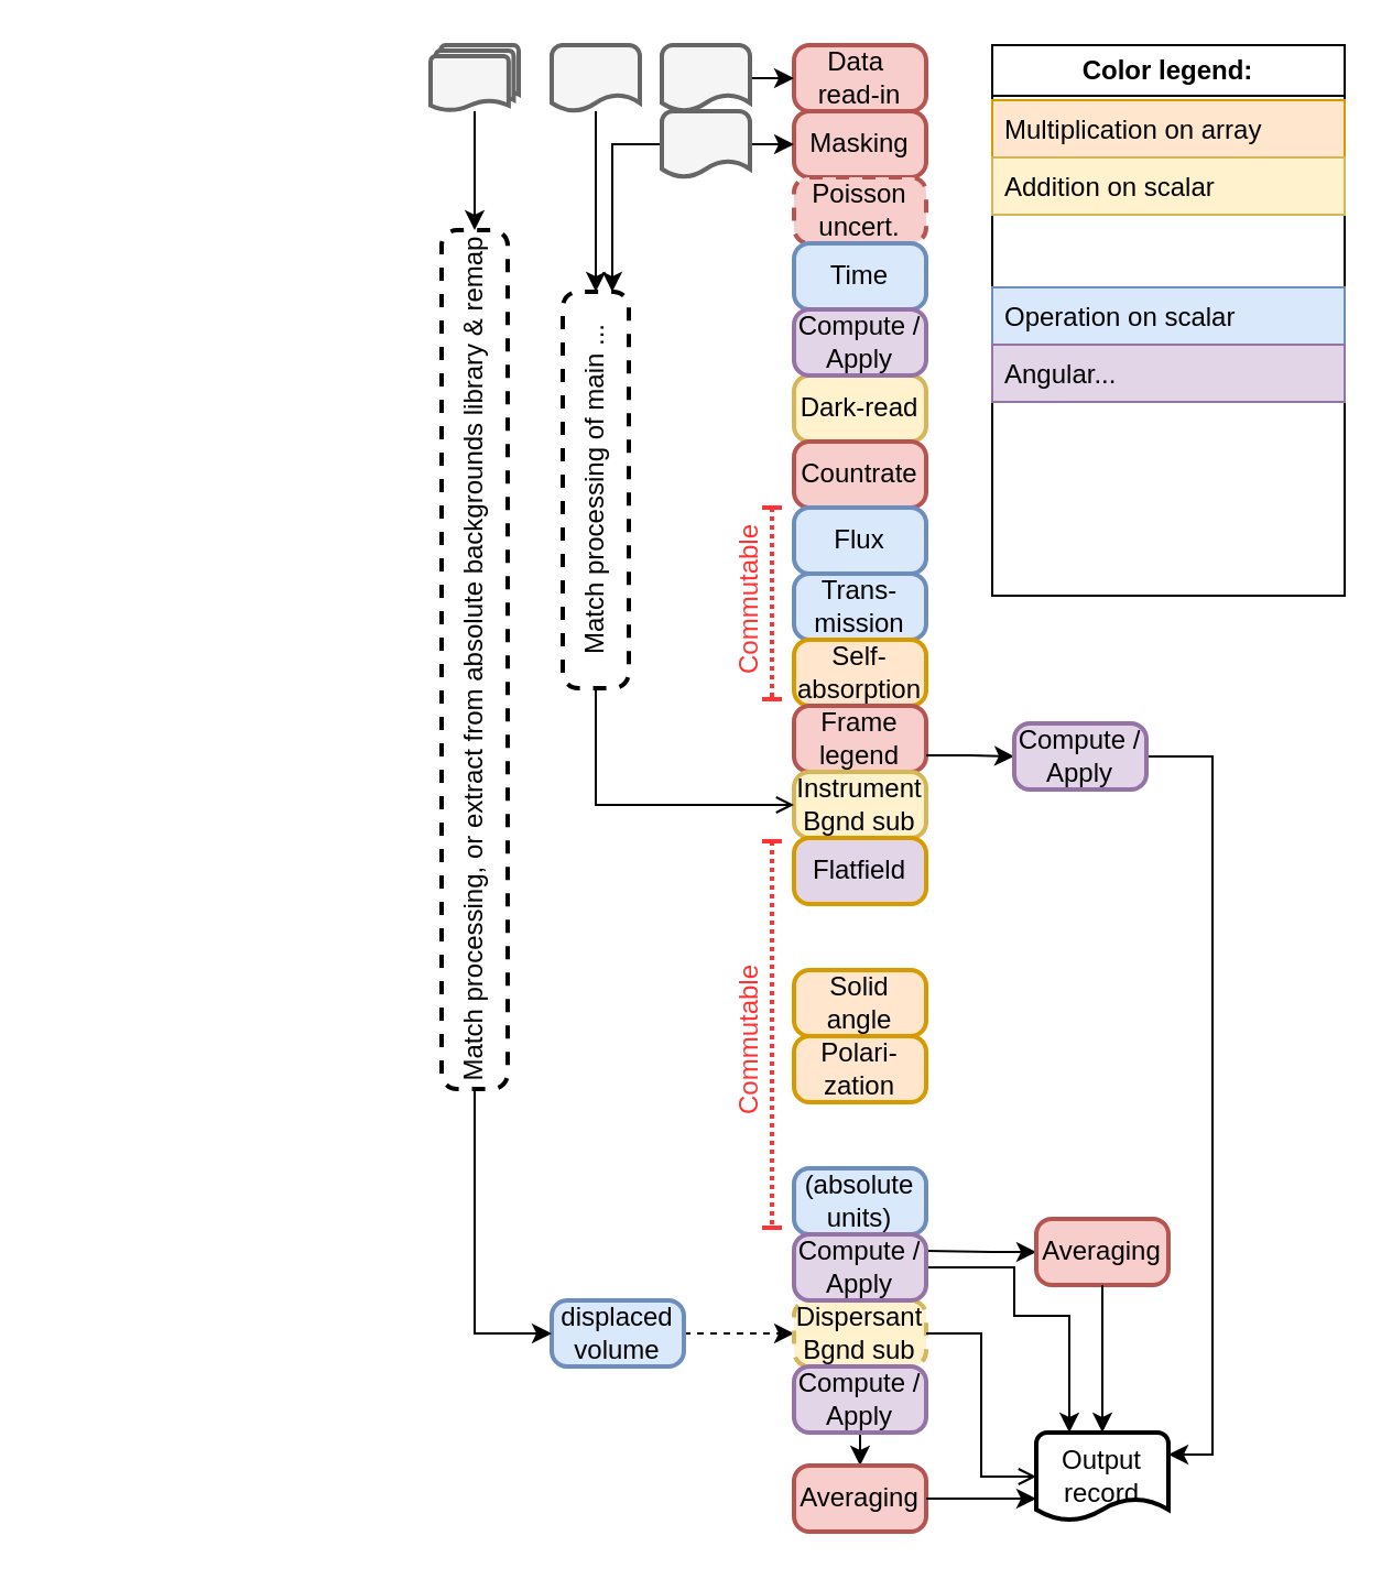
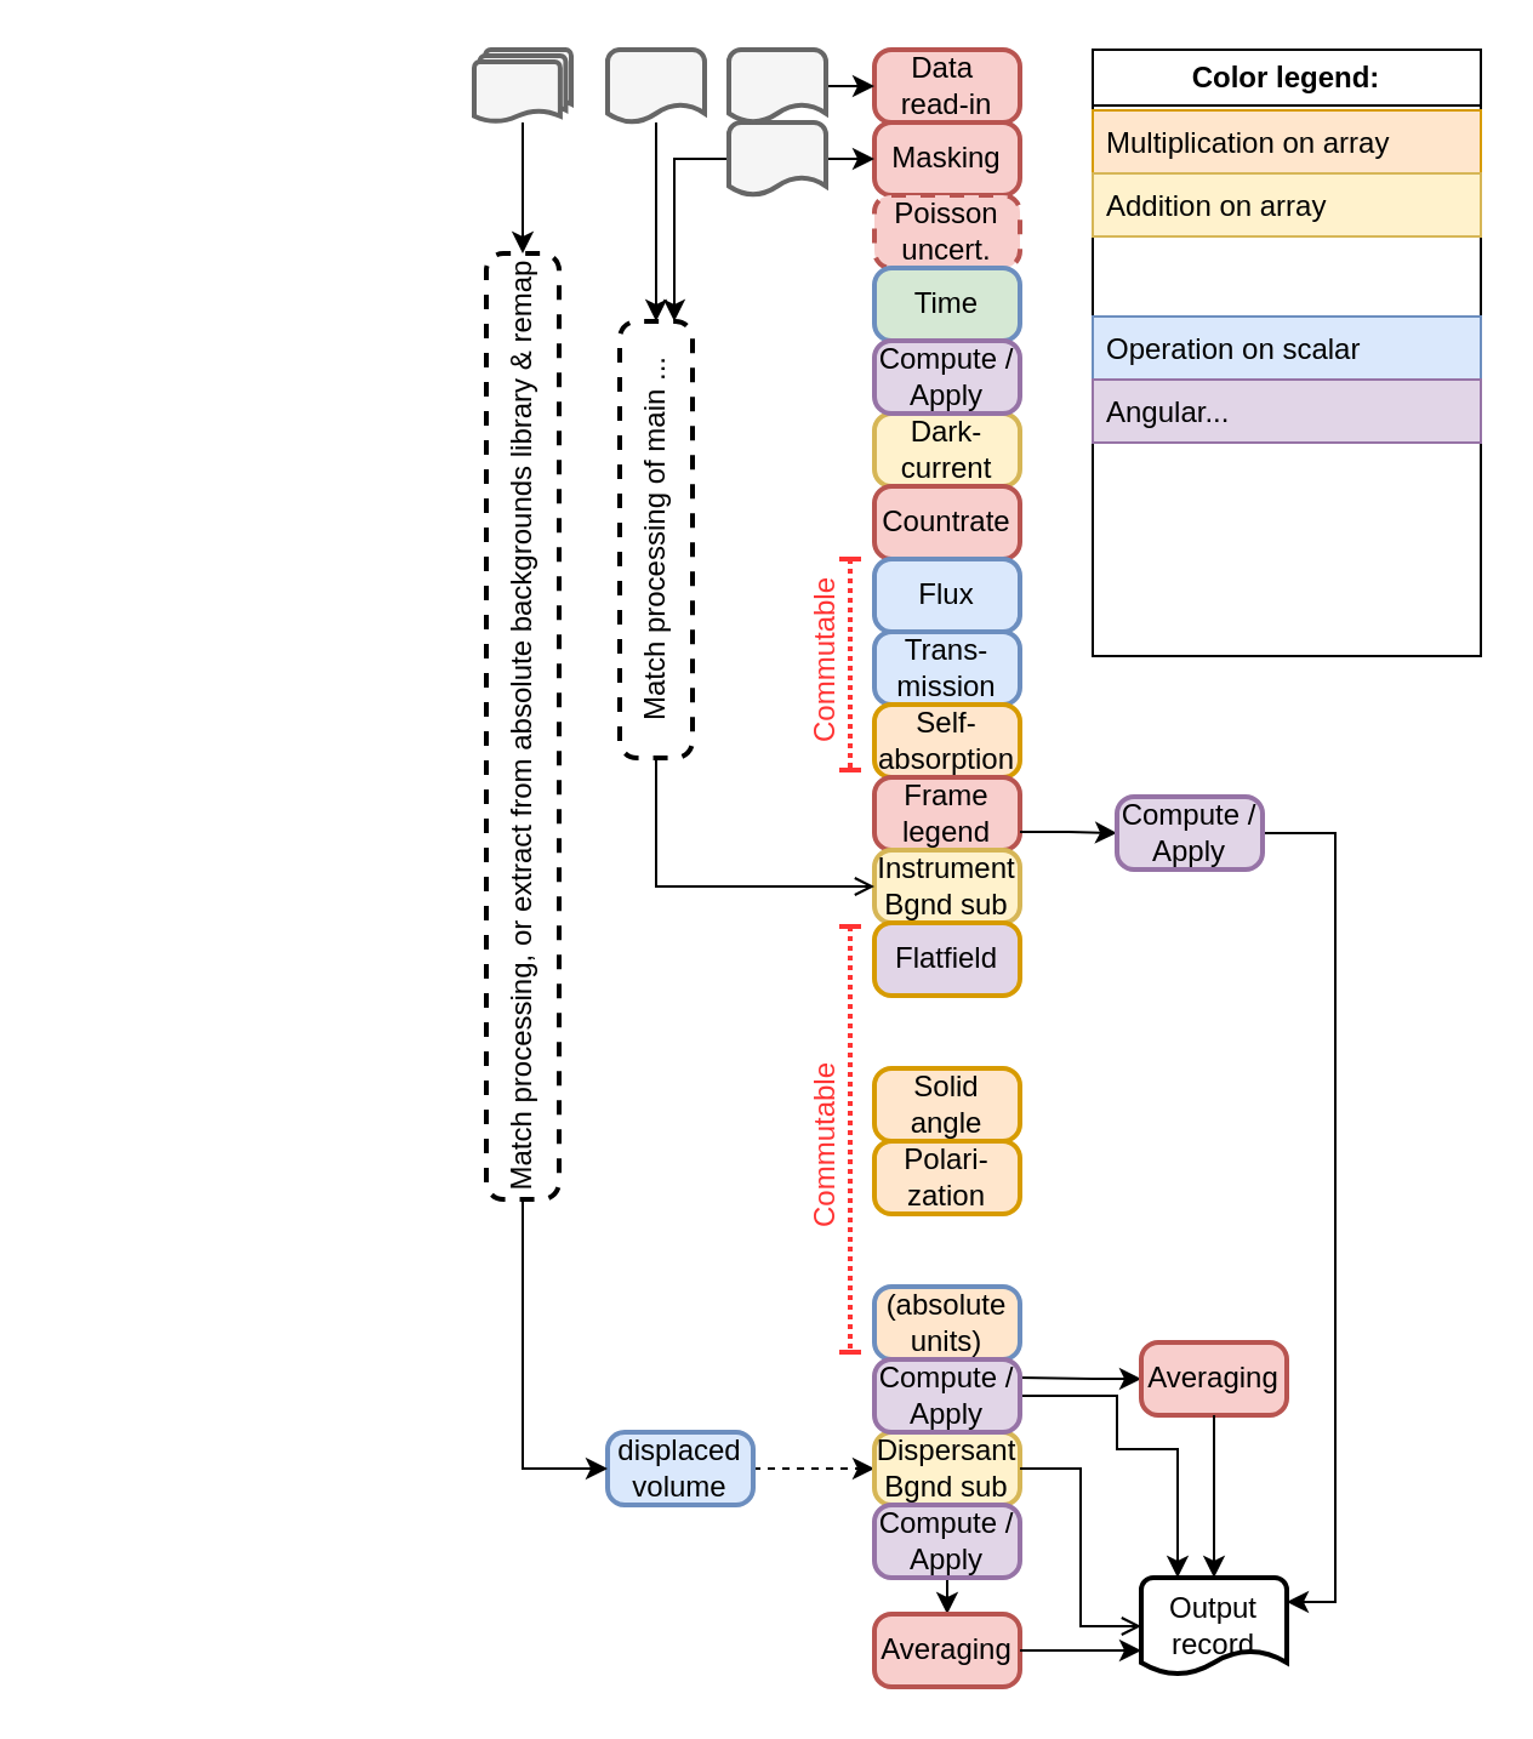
  <mxCell id="0" />
  <mxCell id="1" parent="0" />
  <mxCell id="2" style="edgeStyle=orthogonalEdgeStyle;rounded=0;orthogonalLoop=1;jettySize=auto;html=1;exitX=1;exitY=0.5;exitDx=0;exitDy=0;entryX=1;entryY=0.25;entryDx=0;entryDy=0;entryPerimeter=0;" parent="1" source="54" target="31" edge="1"><mxGeometry relative="1" as="geometry"><Array as="points"><mxPoint x="550" y="343" /><mxPoint x="550" y="660" /></Array></mxGeometry></mxCell>
  <mxCell id="3" value="Masking" style="rounded=1;whiteSpace=wrap;html=1;absoluteArcSize=1;arcSize=14;strokeWidth=2;fillColor=#f8cecc;strokeColor=#b85450;" parent="1" vertex="1"><mxGeometry x="360" y="50" width="60" height="30" as="geometry" /></mxCell>
  <mxCell id="4" style="edgeStyle=orthogonalEdgeStyle;rounded=0;orthogonalLoop=1;jettySize=auto;html=1;exitX=1;exitY=0.5;exitDx=0;exitDy=0;exitPerimeter=0;" parent="1" source="6" edge="1"><mxGeometry relative="1" as="geometry"><mxPoint x="360" y="65" as="targetPoint" /></mxGeometry></mxCell>
  <mxCell id="5" style="edgeStyle=orthogonalEdgeStyle;rounded=0;orthogonalLoop=1;jettySize=auto;html=1;exitX=0;exitY=0.5;exitDx=0;exitDy=0;exitPerimeter=0;entryX=1;entryY=0.75;entryDx=0;entryDy=0;" parent="1" source="6" target="28" edge="1"><mxGeometry relative="1" as="geometry"><mxPoint x="277.5" y="132" as="targetPoint" /><Array as="points"><mxPoint x="277" y="65" /></Array></mxGeometry></mxCell>
  <mxCell id="6" value="&lt;div&gt;&lt;/div&gt;" style="strokeWidth=2;html=1;shape=mxgraph.flowchart.document2;whiteSpace=wrap;size=0.25;fillColor=#f5f5f5;fontColor=#333333;strokeColor=#666666;" parent="1" vertex="1"><mxGeometry x="300" y="50" width="40" height="30" as="geometry" /></mxCell>
  <mxCell id="7" value="Poisson uncert." style="rounded=1;whiteSpace=wrap;html=1;absoluteArcSize=1;arcSize=14;strokeWidth=2;fillColor=#f8cecc;strokeColor=#b85450;dashed=1;" parent="1" vertex="1"><mxGeometry x="360" y="80" width="60" height="30" as="geometry" /></mxCell>
- <mxCell id="8" value="Dark-read" style="rounded=1;whiteSpace=wrap;html=1;absoluteArcSize=1;arcSize=14;strokeWidth=2;fillColor=#fff2cc;strokeColor=#d6b656;" parent="1" vertex="1"><mxGeometry x="360" y="170" width="60" height="30" as="geometry" /></mxCell>
- <mxCell id="9" value="Time" style="rounded=1;whiteSpace=wrap;html=1;absoluteArcSize=1;arcSize=14;strokeWidth=2;fillColor=#dae8fc;strokeColor=#6c8ebf;" parent="1" vertex="1"><mxGeometry x="360" y="110" width="60" height="30" as="geometry" /></mxCell>
+ <mxCell id="8" value="Dark-current" style="rounded=1;whiteSpace=wrap;html=1;absoluteArcSize=1;arcSize=14;strokeWidth=2;fillColor=#fff2cc;strokeColor=#d6b656;" parent="1" vertex="1"><mxGeometry x="360" y="170" width="60" height="30" as="geometry" /></mxCell>
+ <mxCell id="9" value="Time" style="rounded=1;whiteSpace=wrap;html=1;absoluteArcSize=1;arcSize=14;strokeWidth=2;fillColor=#d5e8d4;strokeColor=#6c8ebf;" parent="1" vertex="1"><mxGeometry x="360" y="110" width="60" height="30" as="geometry" /></mxCell>
  <mxCell id="10" value="Countrate" style="rounded=1;whiteSpace=wrap;html=1;absoluteArcSize=1;arcSize=14;strokeWidth=2;fillColor=#f8cecc;strokeColor=#b85450;" parent="1" vertex="1"><mxGeometry x="360" y="200" width="60" height="30" as="geometry" /></mxCell>
  <mxCell id="11" value="Flux" style="rounded=1;whiteSpace=wrap;html=1;absoluteArcSize=1;arcSize=14;strokeWidth=2;fillColor=#dae8fc;strokeColor=#6c8ebf;" parent="1" vertex="1"><mxGeometry x="360" y="230" width="60" height="30" as="geometry" /></mxCell>
  <mxCell id="12" value="Trans-mission" style="rounded=1;whiteSpace=wrap;html=1;absoluteArcSize=1;arcSize=14;strokeWidth=2;fillColor=#dae8fc;strokeColor=#6c8ebf;" parent="1" vertex="1"><mxGeometry x="360" y="260" width="60" height="30" as="geometry" /></mxCell>
  <mxCell id="13" value="Self-absorption" style="rounded=1;whiteSpace=wrap;html=1;absoluteArcSize=1;arcSize=14;strokeWidth=2;fillColor=#ffe6cc;strokeColor=#d79b00;" parent="1" vertex="1"><mxGeometry x="360" y="290" width="60" height="30" as="geometry" /></mxCell>
  <mxCell id="14" value="Frame legend" style="rounded=1;whiteSpace=wrap;html=1;absoluteArcSize=1;arcSize=14;strokeWidth=2;fillColor=#f8cecc;strokeColor=#b85450;" parent="1" vertex="1"><mxGeometry x="360" y="320" width="60" height="30" as="geometry" /></mxCell>
  <mxCell id="15" value="Instrument Bgnd sub" style="rounded=1;whiteSpace=wrap;html=1;absoluteArcSize=1;arcSize=14;strokeWidth=2;fillColor=#fff2cc;strokeColor=#d6b656;" parent="1" vertex="1"><mxGeometry x="360" y="350" width="60" height="30" as="geometry" /></mxCell>
  <mxCell id="16" value="Flatfield" style="rounded=1;whiteSpace=wrap;html=1;absoluteArcSize=1;arcSize=14;strokeWidth=2;fillColor=#e1d5e7;strokeColor=#d79b00;" parent="1" vertex="1"><mxGeometry x="360" y="380" width="60" height="30" as="geometry" /></mxCell>
  <mxCell id="17" value="Solid angle" style="rounded=1;whiteSpace=wrap;html=1;absoluteArcSize=1;arcSize=14;strokeWidth=2;fillColor=#ffe6cc;strokeColor=#d79b00;" parent="1" vertex="1"><mxGeometry x="360" y="440" width="60" height="30" as="geometry" /></mxCell>
  <mxCell id="18" value="Polari-zation" style="rounded=1;whiteSpace=wrap;html=1;absoluteArcSize=1;arcSize=14;strokeWidth=2;fillColor=#ffe6cc;strokeColor=#d79b00;" parent="1" vertex="1"><mxGeometry x="360" y="470" width="60" height="30" as="geometry" /></mxCell>
  <mxCell id="19" style="edgeStyle=orthogonalEdgeStyle;rounded=0;orthogonalLoop=1;jettySize=auto;html=1;exitX=1;exitY=0.25;exitDx=0;exitDy=0;entryX=0;entryY=0.5;entryDx=0;entryDy=0;" parent="1" source="55" target="44" edge="1"><mxGeometry relative="1" as="geometry"><Array as="points"><mxPoint x="450" y="568" /><mxPoint x="470" y="567" /></Array></mxGeometry></mxCell>
- <mxCell id="20" value="(absolute units)" style="rounded=1;whiteSpace=wrap;html=1;absoluteArcSize=1;arcSize=14;strokeWidth=2;fillColor=#dae8fc;strokeColor=#6c8ebf;" parent="1" vertex="1"><mxGeometry x="360" y="530" width="60" height="30" as="geometry" /></mxCell>
+ <mxCell id="20" value="(absolute units)" style="rounded=1;whiteSpace=wrap;html=1;absoluteArcSize=1;arcSize=14;strokeWidth=2;fillColor=#ffe6cc;strokeColor=#6c8ebf;" parent="1" vertex="1"><mxGeometry x="360" y="530" width="60" height="30" as="geometry" /></mxCell>
  <mxCell id="21" style="edgeStyle=orthogonalEdgeStyle;rounded=0;orthogonalLoop=1;jettySize=auto;html=1;exitX=1;exitY=0.5;exitDx=0;exitDy=0;entryX=0;entryY=0.5;entryDx=0;entryDy=0;dashed=1;" parent="1" source="22" target="24" edge="1"><mxGeometry relative="1" as="geometry" /></mxCell>
  <mxCell id="22" value="displaced volume" style="rounded=1;whiteSpace=wrap;html=1;absoluteArcSize=1;arcSize=14;strokeWidth=2;fillColor=#dae8fc;strokeColor=#6c8ebf;" parent="1" vertex="1"><mxGeometry x="250" y="590" width="60" height="30" as="geometry" /></mxCell>
  <mxCell id="23" style="edgeStyle=orthogonalEdgeStyle;rounded=0;orthogonalLoop=1;jettySize=auto;html=1;exitX=0.5;exitY=1;exitDx=0;exitDy=0;entryX=0.5;entryY=0;entryDx=0;entryDy=0;" parent="1" source="56" target="25" edge="1"><mxGeometry relative="1" as="geometry" /></mxCell>
- <mxCell id="24" value="Dispersant Bgnd sub" style="rounded=1;whiteSpace=wrap;html=1;absoluteArcSize=1;arcSize=14;strokeWidth=2;fillColor=#fff2cc;strokeColor=#d6b656;dashed=1;" parent="1" vertex="1"><mxGeometry x="360" y="590" width="60" height="30" as="geometry" /></mxCell>
+ <mxCell id="24" value="Dispersant Bgnd sub" style="rounded=1;whiteSpace=wrap;html=1;absoluteArcSize=1;arcSize=14;strokeWidth=2;fillColor=#fff2cc;strokeColor=#d6b656;" parent="1" vertex="1"><mxGeometry x="360" y="590" width="60" height="30" as="geometry" /></mxCell>
  <mxCell id="25" value="Averaging" style="rounded=1;whiteSpace=wrap;html=1;absoluteArcSize=1;arcSize=14;strokeWidth=2;fillColor=#f8cecc;strokeColor=#b85450;" parent="1" vertex="1"><mxGeometry x="360" y="665" width="60" height="30" as="geometry" /></mxCell>
  <mxCell id="26" value="Data&amp;nbsp;&lt;div&gt;read-in&lt;/div&gt;" style="rounded=1;whiteSpace=wrap;html=1;absoluteArcSize=1;arcSize=14;strokeWidth=2;fillColor=#f8cecc;strokeColor=#b85450;" parent="1" vertex="1"><mxGeometry x="360" y="20" width="60" height="30" as="geometry" /></mxCell>
  <mxCell id="27" style="edgeStyle=orthogonalEdgeStyle;rounded=0;orthogonalLoop=1;jettySize=auto;html=1;exitX=0;exitY=0.5;exitDx=0;exitDy=0;entryX=0;entryY=0.5;entryDx=0;entryDy=0;endArrow=open;" parent="1" source="28" target="15" edge="1"><mxGeometry relative="1" as="geometry"><mxPoint x="360" y="395" as="targetPoint" /><Array as="points"><mxPoint x="270" y="365" /></Array></mxGeometry></mxCell>
  <mxCell id="28" value="Match processing of main ..." style="rounded=1;whiteSpace=wrap;html=1;absoluteArcSize=1;arcSize=14;strokeWidth=2;dashed=1;strokeColor=#000000;rotation=270;" parent="1" vertex="1"><mxGeometry x="180" y="207" width="180" height="30" as="geometry" /></mxCell>
  <mxCell id="29" style="edgeStyle=orthogonalEdgeStyle;rounded=0;orthogonalLoop=1;jettySize=auto;html=1;exitX=0;exitY=0.5;exitDx=0;exitDy=0;entryX=0;entryY=0.5;entryDx=0;entryDy=0;" parent="1" source="30" target="22" edge="1"><mxGeometry relative="1" as="geometry"><mxPoint x="215" y="517" as="targetPoint" /></mxGeometry></mxCell>
  <mxCell id="30" value="Match processing, or extract from absolute backgrounds library &amp;amp; remap" style="rounded=1;whiteSpace=wrap;html=1;absoluteArcSize=1;arcSize=14;strokeWidth=2;dashed=1;strokeColor=#000000;rotation=-90;" parent="1" vertex="1"><mxGeometry x="20" y="284" width="390" height="30" as="geometry" /></mxCell>
  <mxCell id="31" value="Output record" style="strokeWidth=2;html=1;shape=mxgraph.flowchart.document2;whiteSpace=wrap;size=0.25;" parent="1" vertex="1"><mxGeometry x="470" y="650" width="60" height="40" as="geometry" /></mxCell>
  <mxCell id="32" style="edgeStyle=orthogonalEdgeStyle;rounded=0;orthogonalLoop=1;jettySize=auto;html=1;exitX=1;exitY=0.5;exitDx=0;exitDy=0;entryX=0;entryY=0.75;entryDx=0;entryDy=0;entryPerimeter=0;" parent="1" source="25" target="31" edge="1"><mxGeometry relative="1" as="geometry" /></mxCell>
  <mxCell id="33" value="" style="endArrow=baseDash;dashed=1;html=1;strokeWidth=2;rounded=0;strokeColor=#FF3333;startArrow=baseDash;startFill=0;endFill=0;dashPattern=1 1;" parent="1" edge="1"><mxGeometry width="50" height="50" relative="1" as="geometry"><mxPoint x="350" y="230" as="sourcePoint" /><mxPoint x="350" y="317" as="targetPoint" /></mxGeometry></mxCell>
  <mxCell id="34" value="Commutable" style="text;html=1;align=center;verticalAlign=middle;whiteSpace=wrap;rounded=0;fontColor=#FF3333;direction=west;rotation=-90;" parent="1" vertex="1"><mxGeometry x="310" y="257" width="60" height="30" as="geometry" /></mxCell>
  <mxCell id="35" style="edgeStyle=orthogonalEdgeStyle;rounded=0;orthogonalLoop=1;jettySize=auto;html=1;exitX=0.5;exitY=1;exitDx=0;exitDy=0;exitPerimeter=0;entryX=1;entryY=0.5;entryDx=0;entryDy=0;" parent="1" source="36" target="28" edge="1"><mxGeometry relative="1" as="geometry"><mxPoint x="270" y="132" as="targetPoint" /><Array as="points" /></mxGeometry></mxCell>
  <mxCell id="36" value="&lt;div&gt;&lt;/div&gt;" style="strokeWidth=2;html=1;shape=mxgraph.flowchart.document2;whiteSpace=wrap;size=0.25;fillColor=#f5f5f5;strokeColor=#666666;fontColor=#333333;" parent="1" vertex="1"><mxGeometry x="250" y="20" width="40" height="30" as="geometry" /></mxCell>
  <mxCell id="37" style="edgeStyle=orthogonalEdgeStyle;rounded=0;orthogonalLoop=1;jettySize=auto;html=1;exitX=0.5;exitY=1;exitDx=0;exitDy=0;exitPerimeter=0;entryX=1;entryY=0.5;entryDx=0;entryDy=0;" parent="1" source="38" target="30" edge="1"><mxGeometry relative="1" as="geometry"><mxPoint x="215" y="74" as="targetPoint" /><Array as="points" /></mxGeometry></mxCell>
  <mxCell id="38" value="&lt;div&gt;&lt;/div&gt;" style="strokeWidth=2;html=1;shape=mxgraph.flowchart.multi-document;whiteSpace=wrap;fillColor=#f5f5f5;fontColor=#333333;strokeColor=#666666;" parent="1" vertex="1"><mxGeometry x="195" y="20" width="40" height="30" as="geometry" /></mxCell>
  <mxCell id="39" style="edgeStyle=orthogonalEdgeStyle;rounded=0;orthogonalLoop=1;jettySize=auto;html=1;exitX=1;exitY=0.5;exitDx=0;exitDy=0;exitPerimeter=0;" parent="1" source="40" edge="1"><mxGeometry relative="1" as="geometry"><mxPoint x="360" y="35" as="targetPoint" /></mxGeometry></mxCell>
  <mxCell id="40" value="&lt;div&gt;&lt;/div&gt;" style="strokeWidth=2;html=1;shape=mxgraph.flowchart.document2;whiteSpace=wrap;size=0.25;fillColor=#f5f5f5;fontColor=#333333;strokeColor=#666666;" parent="1" vertex="1"><mxGeometry x="300" y="20" width="40" height="30" as="geometry" /></mxCell>
  <mxCell id="41" value="" style="endArrow=baseDash;dashed=1;html=1;strokeWidth=2;rounded=0;strokeColor=#FF3333;startArrow=baseDash;startFill=0;endFill=0;dashPattern=1 1;" parent="1" edge="1"><mxGeometry width="50" height="50" relative="1" as="geometry"><mxPoint x="350" y="381.5" as="sourcePoint" /><mxPoint x="350" y="557" as="targetPoint" /></mxGeometry></mxCell>
  <mxCell id="42" value="Commutable" style="text;html=1;align=center;verticalAlign=middle;whiteSpace=wrap;rounded=0;fontColor=#FF3333;direction=west;rotation=-90;" parent="1" vertex="1"><mxGeometry x="310" y="457" width="60" height="30" as="geometry" /></mxCell>
  <mxCell id="43" style="edgeStyle=orthogonalEdgeStyle;rounded=0;orthogonalLoop=1;jettySize=auto;html=1;exitX=1;exitY=0.5;exitDx=0;exitDy=0;entryX=0;entryY=0.5;entryDx=0;entryDy=0;entryPerimeter=0;endArrow=open;" parent="1" source="24" target="31" edge="1"><mxGeometry relative="1" as="geometry" /></mxCell>
  <mxCell id="44" value="Averaging" style="rounded=1;whiteSpace=wrap;html=1;absoluteArcSize=1;arcSize=14;strokeWidth=2;fillColor=#f8cecc;strokeColor=#b85450;" parent="1" vertex="1"><mxGeometry x="470" y="553" width="60" height="30" as="geometry" /></mxCell>
  <mxCell id="45" style="edgeStyle=orthogonalEdgeStyle;rounded=0;orthogonalLoop=1;jettySize=auto;html=1;exitX=0.5;exitY=1;exitDx=0;exitDy=0;entryX=0.5;entryY=0;entryDx=0;entryDy=0;entryPerimeter=0;" parent="1" source="44" target="31" edge="1"><mxGeometry relative="1" as="geometry" /></mxCell>
  <mxCell id="46" style="edgeStyle=orthogonalEdgeStyle;rounded=0;orthogonalLoop=1;jettySize=auto;html=1;exitX=1;exitY=0.5;exitDx=0;exitDy=0;entryX=0.25;entryY=0;entryDx=0;entryDy=0;entryPerimeter=0;" parent="1" source="55" target="31" edge="1"><mxGeometry relative="1" as="geometry"><Array as="points"><mxPoint x="460" y="575" /><mxPoint x="460" y="597" /><mxPoint x="485" y="597" /></Array></mxGeometry></mxCell>
  <mxCell id="47" value="Color legend:" style="swimlane;whiteSpace=wrap;html=1;" parent="1" vertex="1"><mxGeometry x="450" y="20" width="160" height="250" as="geometry"><mxRectangle x="220" y="218" width="110" height="30" as="alternateBounds" /></mxGeometry></mxCell>
  <mxCell id="48" value="Multiplication on array" style="text;align=left;verticalAlign=top;spacingLeft=4;spacingRight=4;overflow=hidden;rotatable=0;points=[[0,0.5],[1,0.5]];portConstraint=eastwest;fillColor=#ffe6cc;strokeColor=#d79b00;" parent="47" vertex="1"><mxGeometry y="25" width="160" height="26" as="geometry" /></mxCell>
  <mxCell id="49" value="Operation on scalar" style="text;align=left;verticalAlign=top;spacingLeft=4;spacingRight=4;overflow=hidden;rotatable=0;points=[[0,0.5],[1,0.5]];portConstraint=eastwest;fillColor=#dae8fc;strokeColor=#6c8ebf;" parent="47" vertex="1"><mxGeometry y="110" width="160" height="26" as="geometry" /></mxCell>
  <mxCell id="50" value="Angular..." style="text;align=left;verticalAlign=top;spacingLeft=4;spacingRight=4;overflow=hidden;rotatable=0;points=[[0,0.5],[1,0.5]];portConstraint=eastwest;fillColor=#e1d5e7;strokeColor=#9673a6;" parent="47" vertex="1"><mxGeometry y="136" width="160" height="26" as="geometry" /></mxCell>
- <mxCell id="51" value="Addition on scalar" style="text;align=left;verticalAlign=top;spacingLeft=4;spacingRight=4;overflow=hidden;rotatable=0;points=[[0,0.5],[1,0.5]];portConstraint=eastwest;fillColor=#fff2cc;strokeColor=#d6b656;" vertex="1" parent="47"><mxGeometry y="51" width="160" height="26" as="geometry" /></mxCell>
+ <mxCell id="51" value="Addition on array" style="text;align=left;verticalAlign=top;spacingLeft=4;spacingRight=4;overflow=hidden;rotatable=0;points=[[0,0.5],[1,0.5]];portConstraint=eastwest;fillColor=#fff2cc;strokeColor=#d6b656;" vertex="1" parent="47"><mxGeometry y="51" width="160" height="26" as="geometry" /></mxCell>
  <mxCell id="52" value="Compute / Apply" style="rounded=1;whiteSpace=wrap;html=1;absoluteArcSize=1;arcSize=14;strokeWidth=2;fillColor=#e1d5e7;strokeColor=#9673a6;" parent="1" vertex="1"><mxGeometry x="360" y="140" width="60" height="30" as="geometry" /></mxCell>
  <mxCell id="53" value="" style="edgeStyle=orthogonalEdgeStyle;rounded=0;orthogonalLoop=1;jettySize=auto;html=1;exitX=1;exitY=0.75;exitDx=0;exitDy=0;entryX=0;entryY=0.5;entryDx=0;entryDy=0;" parent="1" source="14" target="54" edge="1"><mxGeometry relative="1" as="geometry"><mxPoint x="420" y="343" as="sourcePoint" /><mxPoint x="515" y="590" as="targetPoint" /></mxGeometry></mxCell>
  <mxCell id="54" value="Compute / Apply" style="rounded=1;whiteSpace=wrap;html=1;absoluteArcSize=1;arcSize=14;strokeWidth=2;fillColor=#e1d5e7;strokeColor=#9673a6;" parent="1" vertex="1"><mxGeometry x="460" y="328" width="60" height="30" as="geometry" /></mxCell>
  <mxCell id="55" value="Compute / Apply" style="rounded=1;whiteSpace=wrap;html=1;absoluteArcSize=1;arcSize=14;strokeWidth=2;fillColor=#e1d5e7;strokeColor=#9673a6;" parent="1" vertex="1"><mxGeometry x="360" y="560" width="60" height="30" as="geometry" /></mxCell>
  <mxCell id="56" value="Compute / Apply" style="rounded=1;whiteSpace=wrap;html=1;absoluteArcSize=1;arcSize=14;strokeWidth=2;fillColor=#e1d5e7;strokeColor=#9673a6;" parent="1" vertex="1"><mxGeometry x="360" y="620" width="60" height="30" as="geometry" /></mxCell>
